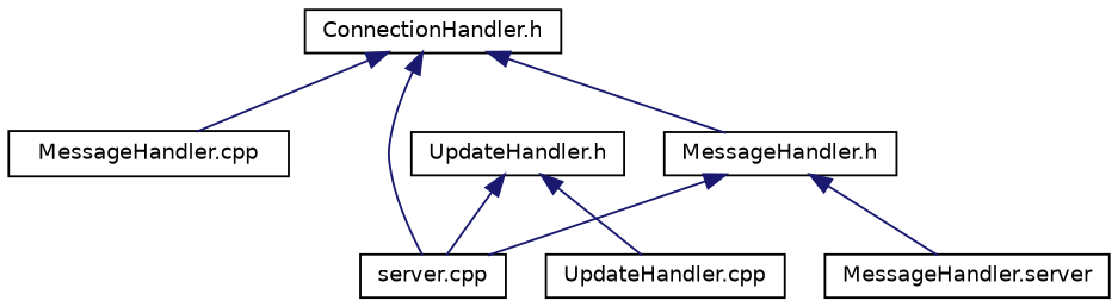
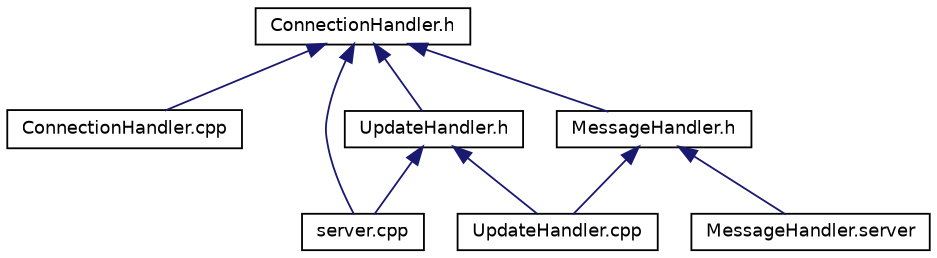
  digraph {
    node [color=black fillcolor=white fontname=Helvetica fontsize=10 shape=record style=filled]
    edge [color=midnightblue dir=back fontname=Helvetica fontsize=10 labelfontname=Helvetica labelfontsize=10 style=solid]
    n1 [height=0.2 label="ConnectionHandler.h" width=0.4]
-   n2 [height=0.2 label="MessageHandler.cpp" width=0.4]
+   n2 [height=0.2 label="ConnectionHandler.cpp" width=0.4]
    n3 [height=0.2 label="MessageHandler.h" width=0.4]
    n4 [height=0.2 label="server.cpp" width=0.4]
    n5 [height=0.2 label="UpdateHandler.h" width=0.4]
    n6 [height=0.2 label="MessageHandler.server" width=0.4]
    n7 [height=0.2 label="UpdateHandler.cpp" width=0.4]
    n1 -> n2
    n1 -> n3
    n1 -> n4
-   n3 -> n4
+   n1 -> n5
+   n3 -> n7
    n3 -> n6
    n5 -> n4
    n5 -> n7
  }
